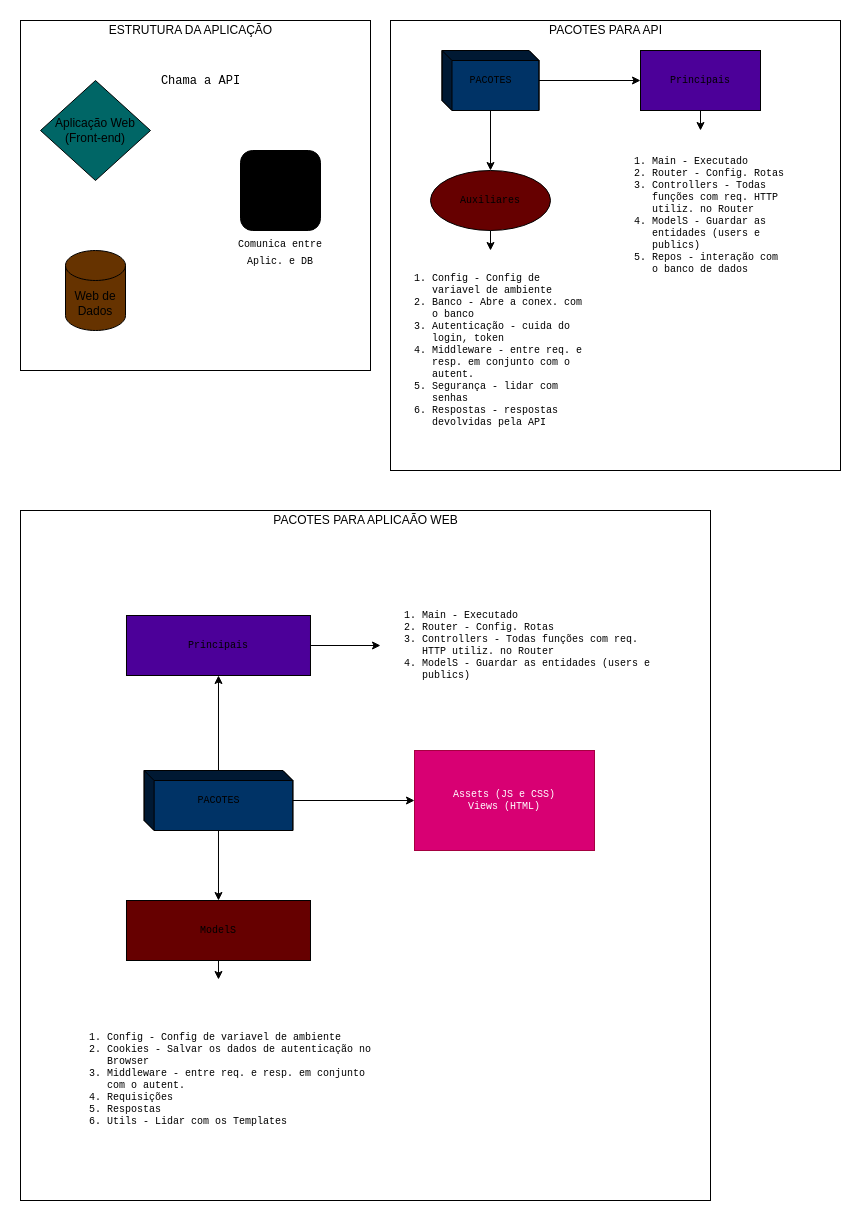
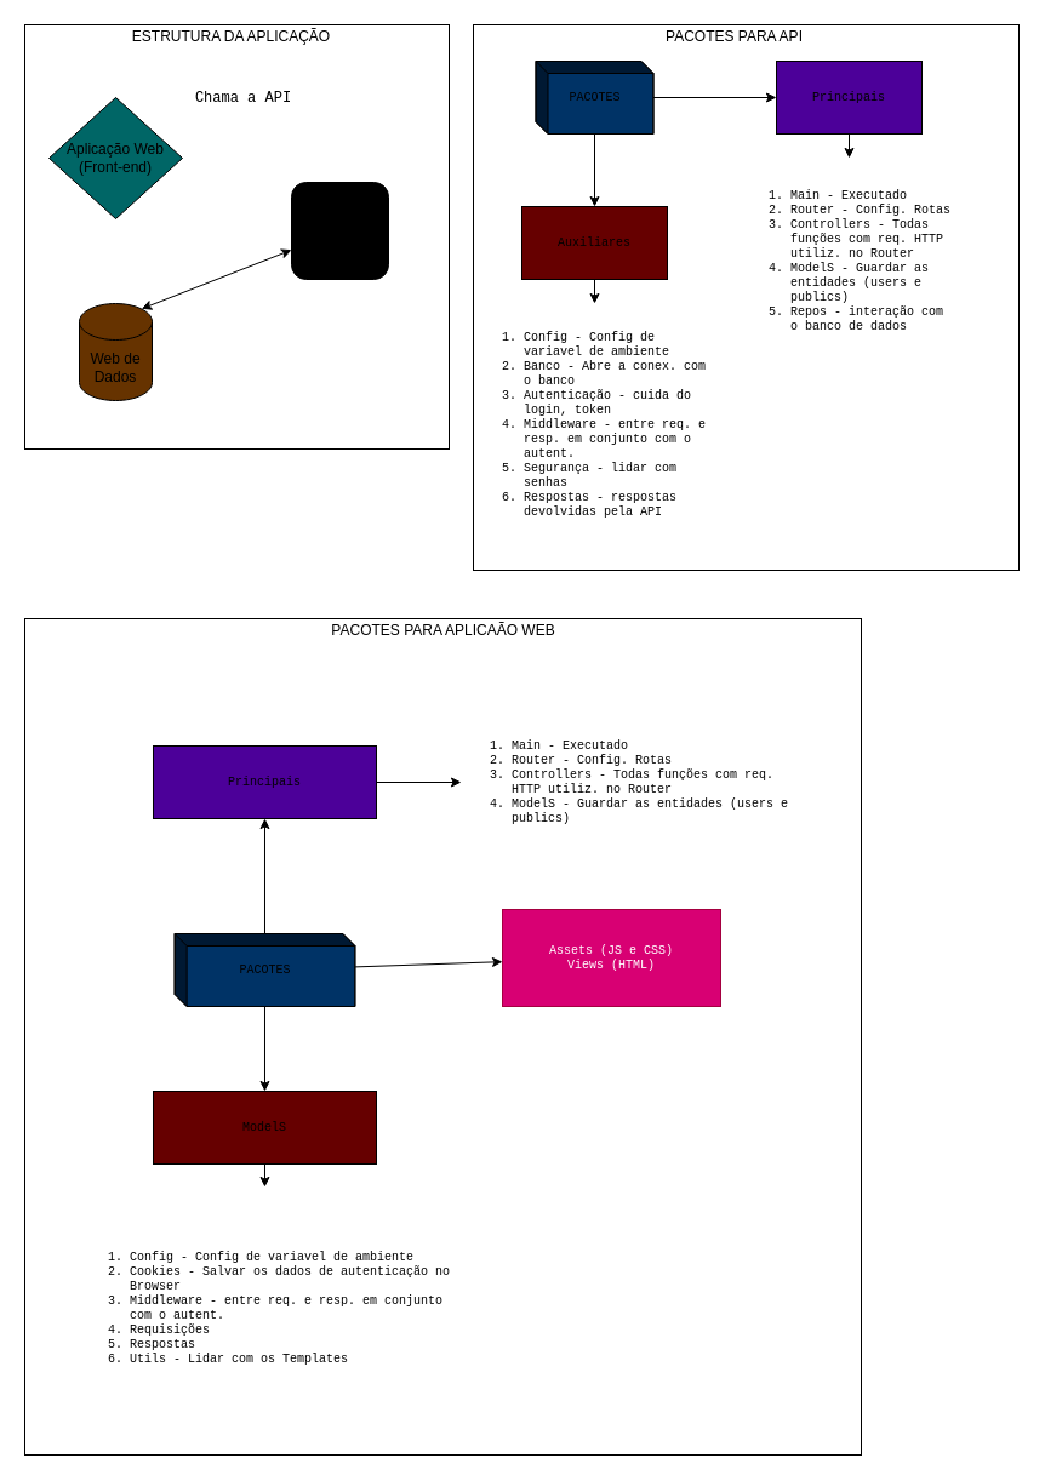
  <mxCell id="0" />
  <mxCell id="1" parent="0" />
  <mxCell id="2" value="" style="group" parent="1" vertex="1" connectable="0"><mxGeometry x="390" y="20" width="450" height="450" as="geometry" /></mxCell>
  <mxCell id="3" value="" style="whiteSpace=wrap;html=1;aspect=fixed;" parent="2" vertex="1"><mxGeometry width="450" height="450" as="geometry" /></mxCell>
  <mxCell id="4" value="PACOTES PARA API" style="text;html=1;resizable=0;autosize=1;align=center;verticalAlign=middle;points=[];fillColor=none;strokeColor=none;rounded=0;" parent="2" vertex="1"><mxGeometry x="150" width="130" height="20" as="geometry" /></mxCell>
  <mxCell id="5" value="PACOTES" style="html=1;dashed=0;whitespace=wrap;shape=mxgraph.dfd.externalEntity;fontFamily=Courier New;fontSize=10;fillColor=#003366;" parent="2" vertex="1"><mxGeometry x="51.5" y="30" width="97" height="60" as="geometry" /></mxCell>
  <mxCell id="6" value="Principais" style="whiteSpace=wrap;html=1;fontSize=10;fontFamily=Courier New;fillColor=#4C0099;dashed=0;" parent="2" vertex="1"><mxGeometry x="250" y="30" width="120" height="60" as="geometry" /></mxCell>
  <mxCell id="7" value="" style="edgeStyle=none;html=1;fontFamily=Courier New;fontSize=10;" parent="2" source="5" target="6" edge="1"><mxGeometry relative="1" as="geometry" /></mxCell>
- <mxCell id="8" value="Auxiliares" style="ellipse;whiteSpace=wrap;html=1;fontSize=10;fontFamily=Courier New;fillColor=#660000;dashed=0;" parent="2" vertex="1"><mxGeometry x="40" y="150" width="120" height="60" as="geometry" /></mxCell>
+ <mxCell id="8" value="Auxiliares" style="whiteSpace=wrap;html=1;fontSize=10;fontFamily=Courier New;fillColor=#660000;dashed=0;" parent="2" vertex="1"><mxGeometry x="40" y="150" width="120" height="60" as="geometry" /></mxCell>
  <mxCell id="9" value="" style="edgeStyle=none;html=1;fontFamily=Courier New;fontSize=10;" parent="2" source="5" target="8" edge="1"><mxGeometry relative="1" as="geometry" /></mxCell>
  <mxCell id="10" value="&lt;ol&gt;&lt;li&gt;&lt;span&gt;Main - Executado&lt;/span&gt;&lt;/li&gt;&lt;li&gt;&lt;span&gt;Router - Config. Rotas&lt;/span&gt;&lt;/li&gt;&lt;li&gt;&lt;span&gt;Controllers - Todas funções com req. HTTP utiliz. no Router&lt;/span&gt;&lt;br&gt;&lt;/li&gt;&lt;li&gt;&lt;span&gt;ModelS - Guardar as entidades (users e publics)&lt;/span&gt;&lt;/li&gt;&lt;li&gt;&lt;span&gt;Repos - interação com o banco de dados&lt;/span&gt;&lt;/li&gt;&lt;/ol&gt;" style="text;strokeColor=none;fillColor=none;html=1;whiteSpace=wrap;verticalAlign=middle;overflow=hidden;fontFamily=Courier New;fontSize=10;" parent="2" vertex="1"><mxGeometry x="220" y="110" width="180" height="170" as="geometry" /></mxCell>
  <mxCell id="11" value="" style="edgeStyle=none;html=1;fontFamily=Courier New;fontSize=10;entryX=0.5;entryY=0;entryDx=0;entryDy=0;" parent="2" source="6" target="10" edge="1"><mxGeometry relative="1" as="geometry"><mxPoint x="250" y="130" as="targetPoint" /></mxGeometry></mxCell>
  <mxCell id="12" value="&lt;ol&gt;&lt;li&gt;&lt;span&gt;Config - Config de variavel de ambiente&lt;/span&gt;&lt;/li&gt;&lt;li&gt;&lt;span&gt;Banco - Abre a conex. com o banco&lt;/span&gt;&lt;/li&gt;&lt;li&gt;&lt;span&gt;Autenticação - cuida do login, token&lt;/span&gt;&lt;br&gt;&lt;/li&gt;&lt;li&gt;&lt;span&gt;Middleware - entre req. e resp. em conjunto com o autent.&lt;/span&gt;&lt;/li&gt;&lt;li&gt;&lt;span&gt;Segurança - lidar com senhas&lt;/span&gt;&lt;/li&gt;&lt;li&gt;&lt;span&gt;Respostas - respostas devolvidas pela API&lt;/span&gt;&lt;/li&gt;&lt;/ol&gt;" style="text;strokeColor=none;fillColor=none;html=1;whiteSpace=wrap;verticalAlign=middle;overflow=hidden;fontFamily=Courier New;fontSize=10;" parent="2" vertex="1"><mxGeometry y="230" width="200" height="200" as="geometry" /></mxCell>
  <mxCell id="13" value="" style="edgeStyle=none;html=1;fontFamily=Courier New;fontSize=10;" parent="2" source="8" target="12" edge="1"><mxGeometry relative="1" as="geometry" /></mxCell>
  <mxCell id="14" value="" style="group" parent="1" vertex="1" connectable="0"><mxGeometry x="20" y="20" width="350" height="350" as="geometry" /></mxCell>
  <mxCell id="15" value="" style="whiteSpace=wrap;html=1;aspect=fixed;" parent="14" vertex="1"><mxGeometry width="350" height="350" as="geometry" /></mxCell>
  <mxCell id="16" value="Aplicação Web&lt;br&gt;(Front-end)" style="rhombus;whiteSpace=wrap;html=1;shadow=0;fillColor=#006666;" parent="14" vertex="1"><mxGeometry x="20" y="60" width="110" height="100" as="geometry" /></mxCell>
  <mxCell id="17" value="Web de Dados" style="shape=cylinder3;whiteSpace=wrap;html=1;boundedLbl=1;backgroundOutline=1;size=15;shadow=0;fillColor=#663300;" parent="14" vertex="1"><mxGeometry x="45" y="230" width="60" height="80" as="geometry" /></mxCell>
  <mxCell id="18" value="API&lt;br&gt;(Back-end)" style="whiteSpace=wrap;html=1;aspect=fixed;shadow=0;fillColor=#000000;rounded=1;" parent="14" vertex="1"><mxGeometry x="220" y="130" width="80" height="80" as="geometry" /></mxCell>
  <mxCell id="19" value="&lt;font face=&quot;Courier New&quot;&gt;Chama a API&lt;/font&gt;" style="text;html=1;resizable=0;autosize=1;align=center;verticalAlign=middle;points=[];fillColor=none;strokeColor=none;rounded=0;" parent="14" vertex="1"><mxGeometry x="135" y="50" width="90" height="20" as="geometry" /></mxCell>
  <mxCell id="20" value="ESTRUTURA DA APLICAÇÃO" style="text;html=1;resizable=0;autosize=1;align=center;verticalAlign=middle;points=[];fillColor=none;strokeColor=none;rounded=0;" parent="14" vertex="1"><mxGeometry x="80" width="180" height="20" as="geometry" /></mxCell>
- <mxCell id="22" value="&lt;h3&gt;&lt;font style=&quot;font-size: 10px ; font-weight: normal&quot; face=&quot;Courier New&quot;&gt;Comunica entre Aplic. e DB&lt;/font&gt;&lt;/h3&gt;" style="text;html=1;strokeColor=none;fillColor=none;spacing=5;spacingTop=-20;whiteSpace=wrap;overflow=hidden;rounded=0;align=center;" parent="14" vertex="1"><mxGeometry x="210" y="210" width="100" height="60" as="geometry" /></mxCell>
+ <mxCell id="21" value="" style="endArrow=classic;startArrow=classic;html=1;entryX=0.855;entryY=0;entryDx=0;entryDy=4.35;entryPerimeter=0;" parent="14" source="18" target="17" edge="1"><mxGeometry width="50" height="50" relative="1" as="geometry"><mxPoint x="210.0" y="140" as="sourcePoint" /><mxPoint x="271.655" y="121.387" as="targetPoint" /></mxGeometry></mxCell>
  <mxCell id="23" value="" style="group;fillColor=#6a00ff;fontColor=#ffffff;strokeColor=#3700CC;" parent="1" vertex="1" connectable="0"><mxGeometry x="20" y="510" width="690" height="690" as="geometry" /></mxCell>
  <mxCell id="24" value="" style="whiteSpace=wrap;html=1;aspect=fixed;" parent="23" vertex="1"><mxGeometry width="690" height="690" as="geometry" /></mxCell>
  <mxCell id="25" value="PACOTES PARA APLICAÃO WEB" style="text;html=1;resizable=0;autosize=1;align=center;verticalAlign=middle;points=[];fillColor=none;strokeColor=none;rounded=0;" parent="23" vertex="1"><mxGeometry x="245.003" width="200" height="20" as="geometry" /></mxCell>
  <mxCell id="26" value="PACOTES" style="html=1;dashed=0;whitespace=wrap;shape=mxgraph.dfd.externalEntity;fontFamily=Courier New;fontSize=10;fillColor=#003366;" parent="23" vertex="1"><mxGeometry x="123.627" y="260" width="148.733" height="60" as="geometry" /></mxCell>
  <mxCell id="27" value="Principais" style="whiteSpace=wrap;html=1;fontSize=10;fontFamily=Courier New;fillColor=#4C0099;dashed=0;" parent="23" vertex="1"><mxGeometry x="105.993" y="105" width="184" height="60" as="geometry" /></mxCell>
  <mxCell id="28" value="" style="edgeStyle=none;html=1;fontFamily=Courier New;fontSize=10;" parent="23" source="26" target="27" edge="1"><mxGeometry relative="1" as="geometry" /></mxCell>
  <mxCell id="29" value="ModelS" style="whiteSpace=wrap;html=1;fontSize=10;fontFamily=Courier New;fillColor=#660000;dashed=0;" parent="23" vertex="1"><mxGeometry x="105.993" y="390" width="184" height="60" as="geometry" /></mxCell>
  <mxCell id="30" value="" style="edgeStyle=none;html=1;fontFamily=Courier New;fontSize=10;" parent="23" source="26" target="29" edge="1"><mxGeometry relative="1" as="geometry" /></mxCell>
  <mxCell id="31" value="&lt;ol&gt;&lt;li&gt;&lt;span&gt;Main - Executado&lt;/span&gt;&lt;/li&gt;&lt;li&gt;&lt;span&gt;Router - Config. Rotas&lt;/span&gt;&lt;/li&gt;&lt;li&gt;&lt;span&gt;Controllers - Todas funções com req. HTTP utiliz. no Router&lt;/span&gt;&lt;br&gt;&lt;/li&gt;&lt;li&gt;&lt;span&gt;ModelS - Guardar as entidades (users e publics)&lt;/span&gt;&lt;/li&gt;&lt;/ol&gt;" style="text;strokeColor=none;fillColor=none;html=1;whiteSpace=wrap;verticalAlign=middle;overflow=hidden;fontFamily=Courier New;fontSize=10;" parent="23" vertex="1"><mxGeometry x="360.003" y="50" width="276" height="170" as="geometry" /></mxCell>
  <mxCell id="32" value="" style="edgeStyle=none;html=1;fontFamily=Courier New;fontSize=10;entryX=0;entryY=0.5;entryDx=0;entryDy=0;" parent="23" source="27" target="31" edge="1"><mxGeometry relative="1" as="geometry"><mxPoint x="383.333" y="130" as="targetPoint" /></mxGeometry></mxCell>
  <mxCell id="33" value="&lt;ol&gt;&lt;li&gt;&lt;span&gt;Config - Config de variavel de ambiente&lt;/span&gt;&lt;/li&gt;&lt;li&gt;&lt;span&gt;Cookies - Salvar os dados de autenticação no Browser&lt;/span&gt;&lt;/li&gt;&lt;li&gt;&lt;span&gt;Middleware - entre req. e resp. em conjunto com o autent.&lt;/span&gt;&lt;/li&gt;&lt;li&gt;&lt;span&gt;Requisições&lt;/span&gt;&lt;/li&gt;&lt;li&gt;&lt;span&gt;Respostas&lt;/span&gt;&lt;/li&gt;&lt;li&gt;&lt;span&gt;Utils - Lidar com os Templates&lt;/span&gt;&lt;/li&gt;&lt;/ol&gt;" style="text;strokeColor=none;fillColor=none;html=1;whiteSpace=wrap;verticalAlign=middle;overflow=hidden;fontFamily=Courier New;fontSize=10;" parent="23" vertex="1"><mxGeometry x="44.66" y="469" width="306.667" height="200" as="geometry" /></mxCell>
  <mxCell id="34" value="" style="edgeStyle=none;html=1;fontFamily=Courier New;fontSize=10;" parent="23" source="29" target="33" edge="1"><mxGeometry relative="1" as="geometry" /></mxCell>
- <mxCell id="35" value="Assets (JS e CSS)&lt;br&gt;Views (HTML)" style="whiteSpace=wrap;html=1;fontSize=10;fontFamily=Courier New;fillColor=#d80073;dashed=0;fontColor=#ffffff;strokeColor=#A50040;" parent="23" vertex="1"><mxGeometry x="394" y="240" width="180" height="100" as="geometry" /></mxCell>
+ <mxCell id="35" value="Assets (JS e CSS)&lt;br&gt;Views (HTML)" style="whiteSpace=wrap;html=1;fontSize=10;fontFamily=Courier New;fillColor=#d80073;dashed=0;fontColor=#ffffff;strokeColor=#A50040;" parent="23" vertex="1"><mxGeometry x="394" y="240" width="180" height="80" as="geometry" /></mxCell>
  <mxCell id="36" value="" style="edgeStyle=none;html=1;" parent="23" source="26" target="35" edge="1"><mxGeometry relative="1" as="geometry" /></mxCell>
